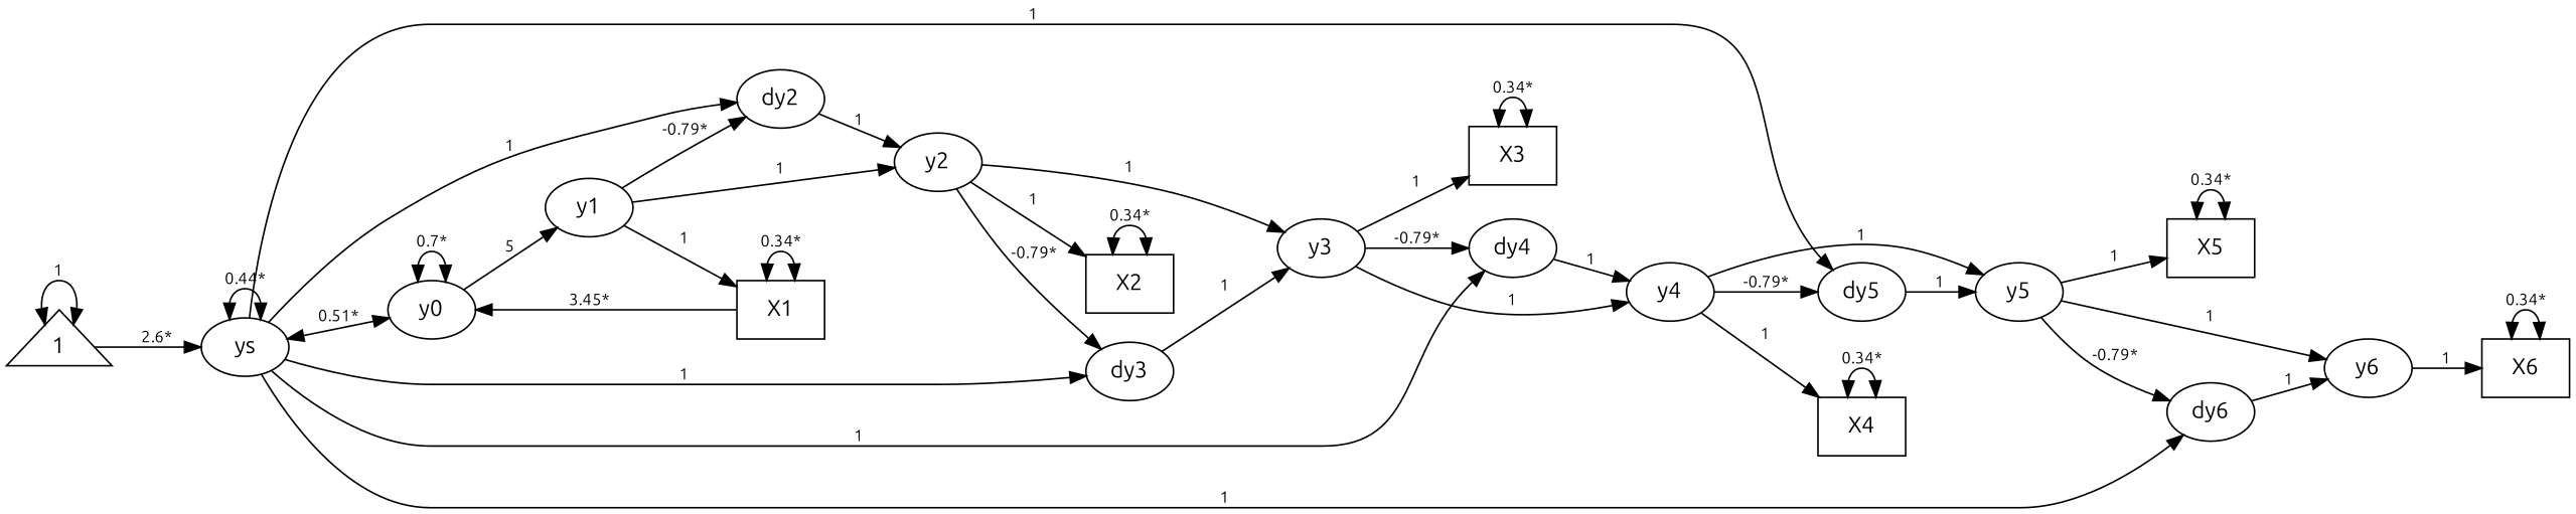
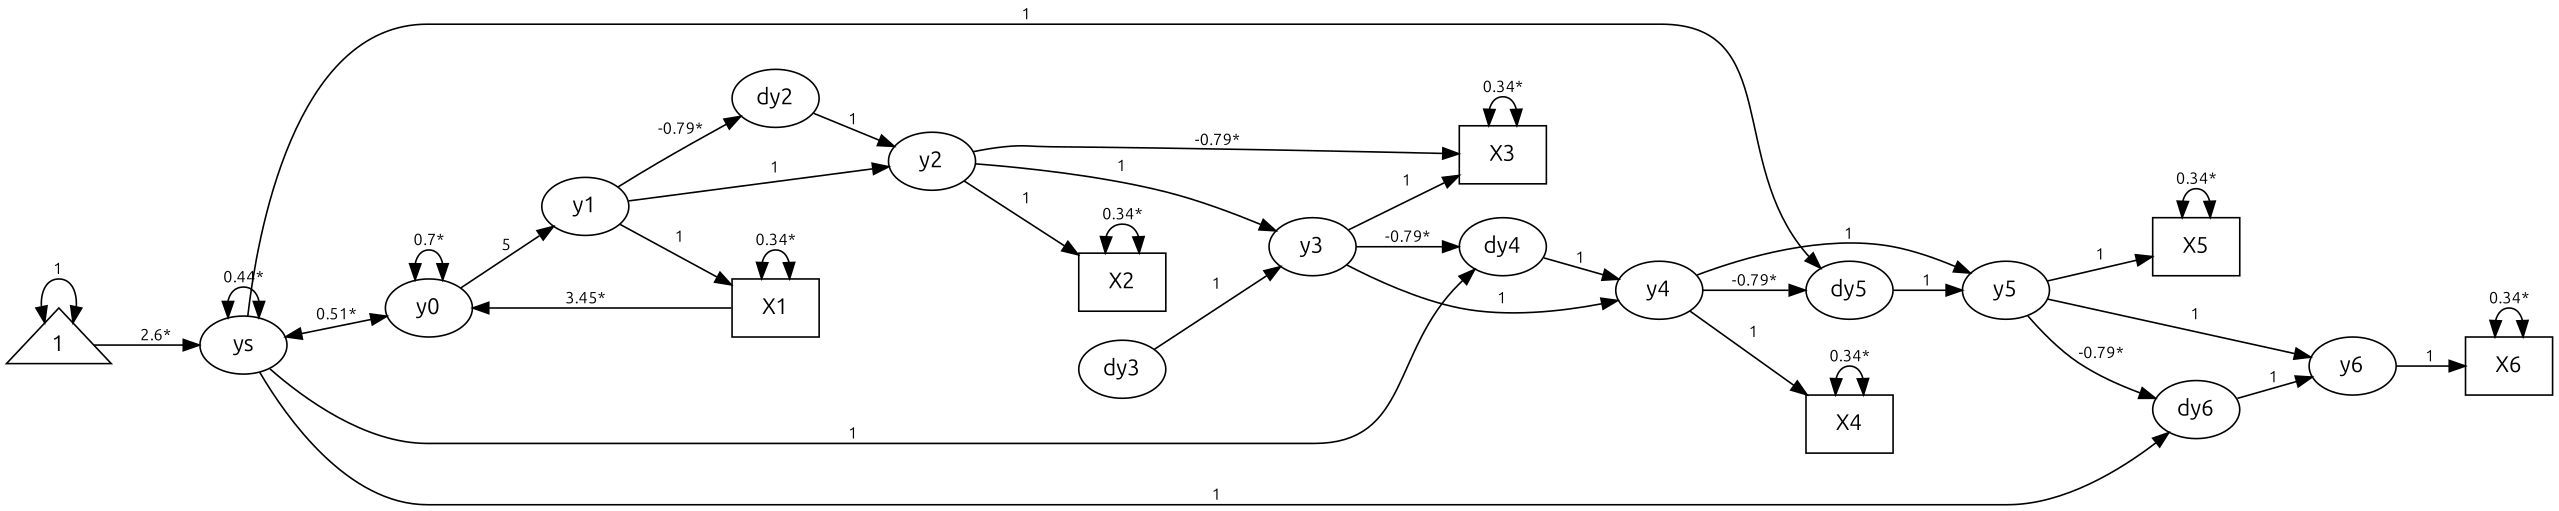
  digraph {
    fontname=Ubuntu
    rankdir=LR
    node [fontname=Ubuntu fontsize=14 shape=ellipse]
    edge [fontname=Ubuntu fontsize=10]
    y0
    y1
    dy2
    y2
    X1 [shape=box]
    dy3
    y3
    X2 [shape=box]
    dy4
    y4
    X3 [shape=box]
    dy5
    y5
    X4 [shape=box]
    dy6
    y6
    X5 [shape=box]
    X6 [shape=box]
    ys
    1 [shape=triangle]
    y0 -> y0 [dir=both label="0.7*"]
    y0 -> y1 [label=5]
    y1 -> dy2 [label="-0.79*"]
    y1 -> y2 [label=1]
    y1 -> X1 [label=1]
    dy2 -> y2 [label=1]
-   y2 -> dy3 [label="-0.79*"]
+   y2 -> X3 [label="-0.79*"]
    y2 -> y3 [label=1]
    y2 -> X2 [label=1]
    X1 -> y0 [label="3.45*"]
    X1 -> X1 [dir=both label="0.34*"]
    dy3 -> y3 [label=1]
    y3 -> dy4 [label="-0.79*"]
    y3 -> y4 [label=1]
    y3 -> X3 [label=1]
    X2 -> X2 [dir=both label="0.34*"]
    dy4 -> y4 [label=1]
    y4 -> dy5 [label="-0.79*"]
    y4 -> y5 [label=1]
    y4 -> X4 [label=1]
    X3 -> X3 [dir=both label="0.34*"]
    dy5 -> y5 [label=1]
    y5 -> dy6 [label="-0.79*"]
    y5 -> y6 [label=1]
    y5 -> X5 [label=1]
    X4 -> X4 [dir=both label="0.34*"]
    dy6 -> y6 [label=1]
    y6 -> X6 [label=1]
    X5 -> X5 [dir=both label="0.34*"]
    X6 -> X6 [dir=both label="0.34*"]
    ys -> y0 [dir=both label="0.51*"]
-   ys -> dy2 [label=1]
-   ys -> dy3 [label=1]
    ys -> dy4 [label=1]
    ys -> dy5 [label=1]
    ys -> dy6 [label=1]
    ys -> ys [dir=both label="0.44*"]
    1 -> ys [label="2.6*"]
    1 -> 1 [dir=both label=1]
  }
